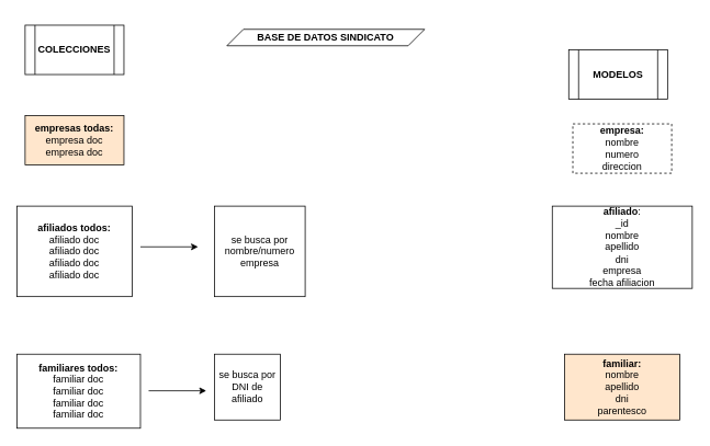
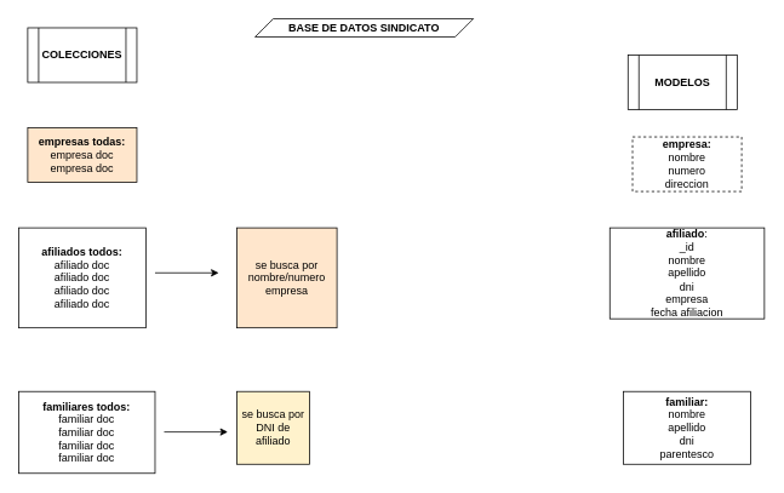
  <mxCell id="0" />
  <mxCell id="1" parent="0" />
  <mxCell id="2" value="&lt;b&gt;afiliado&lt;/b&gt;:&lt;br&gt;_id&lt;br&gt;nombre&lt;br&gt;apellido&lt;br&gt;dni&lt;br&gt;empresa&lt;br&gt;fecha afiliacion" style="rounded=0;whiteSpace=wrap;html=1;" vertex="1" parent="1"><mxGeometry x="670" y="250" width="170" height="100" as="geometry" /></mxCell>
- <mxCell id="3" value="&lt;b&gt;familiar:&lt;/b&gt;&lt;br&gt;nombre&lt;br&gt;apellido&lt;br&gt;dni&lt;br&gt;parentesco" style="rounded=0;whiteSpace=wrap;html=1;fillColor=#ffe6cc;" vertex="1" parent="1"><mxGeometry x="685" y="430" width="140" height="80" as="geometry" /></mxCell>
+ <mxCell id="3" value="&lt;b&gt;familiar:&lt;/b&gt;&lt;br&gt;nombre&lt;br&gt;apellido&lt;br&gt;dni&lt;br&gt;parentesco" style="rounded=0;whiteSpace=wrap;html=1;" vertex="1" parent="1"><mxGeometry x="685" y="430" width="140" height="80" as="geometry" /></mxCell>
  <mxCell id="4" value="&lt;b&gt;familiares todos:&lt;/b&gt;&lt;br&gt;familiar doc&lt;br&gt;familiar doc&lt;br&gt;familiar doc&lt;br&gt;familiar doc" style="rounded=0;whiteSpace=wrap;html=1;" vertex="1" parent="1"><mxGeometry x="20" y="430" width="150" height="90" as="geometry" /></mxCell>
- <mxCell id="5" value="&lt;b&gt;BASE DE DATOS SINDICATO&lt;/b&gt;" style="shape=parallelogram;perimeter=parallelogramPerimeter;whiteSpace=wrap;html=1;fixedSize=1;" vertex="1" parent="1"><mxGeometry x="275" y="35" width="240" height="20" as="geometry" /></mxCell>
+ <mxCell id="5" value="&lt;b&gt;BASE DE DATOS SINDICATO&lt;/b&gt;" style="shape=parallelogram;perimeter=parallelogramPerimeter;whiteSpace=wrap;html=1;fixedSize=1;" vertex="1" parent="1"><mxGeometry x="280" y="20" width="240" height="20" as="geometry" /></mxCell>
  <mxCell id="6" value="&lt;b&gt;COLECCIONES&lt;/b&gt;" style="shape=process;whiteSpace=wrap;html=1;backgroundOutline=1;" vertex="1" parent="1"><mxGeometry x="30" y="30" width="120" height="60" as="geometry" /></mxCell>
  <mxCell id="7" value="&lt;b&gt;MODELOS&lt;/b&gt;" style="shape=process;whiteSpace=wrap;html=1;backgroundOutline=1;" vertex="1" parent="1"><mxGeometry x="690" y="60" width="120" height="60" as="geometry" /></mxCell>
  <mxCell id="8" value="&lt;b&gt;afiliados todos:&lt;/b&gt;&lt;br&gt;afiliado doc&lt;br&gt;afiliado doc&lt;br&gt;afiliado doc&lt;br&gt;afiliado doc" style="rounded=0;whiteSpace=wrap;html=1;" vertex="1" parent="1"><mxGeometry x="20" y="250" width="140" height="110" as="geometry" /></mxCell>
- <mxCell id="9" value="se busca por DNI de afiliado" style="whiteSpace=wrap;html=1;aspect=fixed;" vertex="1" parent="1"><mxGeometry x="260" y="430" width="80" height="80" as="geometry" /></mxCell>
+ <mxCell id="9" value="se busca por DNI de afiliado" style="whiteSpace=wrap;html=1;aspect=fixed;fillColor=#fff2cc;" vertex="1" parent="1"><mxGeometry x="260" y="430" width="80" height="80" as="geometry" /></mxCell>
  <mxCell id="10" value="&lt;b&gt;empresas todas:&lt;br&gt;&lt;/b&gt;empresa doc&lt;br&gt;empresa doc" style="rounded=0;whiteSpace=wrap;html=1;fillColor=#ffe6cc;" vertex="1" parent="1"><mxGeometry x="30" y="140" width="120" height="60" as="geometry" /></mxCell>
  <mxCell id="11" value="&lt;b&gt;empresa:&lt;br&gt;&lt;/b&gt;nombre&lt;br&gt;numero&lt;br&gt;direccion" style="rounded=0;whiteSpace=wrap;html=1;dashed=1;" vertex="1" parent="1"><mxGeometry x="695" y="150" width="120" height="60" as="geometry" /></mxCell>
- <mxCell id="12" value="se busca por nombre/numero empresa" style="whiteSpace=wrap;html=1;aspect=fixed;" vertex="1" parent="1"><mxGeometry x="260" y="250" width="110" height="110" as="geometry" /></mxCell>
+ <mxCell id="12" value="se busca por nombre/numero empresa" style="whiteSpace=wrap;html=1;aspect=fixed;fillColor=#ffe6cc;" vertex="1" parent="1"><mxGeometry x="260" y="250" width="110" height="110" as="geometry" /></mxCell>
  <mxCell id="13" value="" style="edgeStyle=none;html=1;" edge="1" parent="1"><mxGeometry relative="1" as="geometry"><mxPoint x="170" y="299.5" as="sourcePoint" /><mxPoint x="240" y="299.5" as="targetPoint" /></mxGeometry></mxCell>
  <mxCell id="14" value="" style="edgeStyle=none;html=1;" edge="1" parent="1"><mxGeometry relative="1" as="geometry"><mxPoint x="180" y="474.5" as="sourcePoint" /><mxPoint x="250" y="474.5" as="targetPoint" /></mxGeometry></mxCell>
